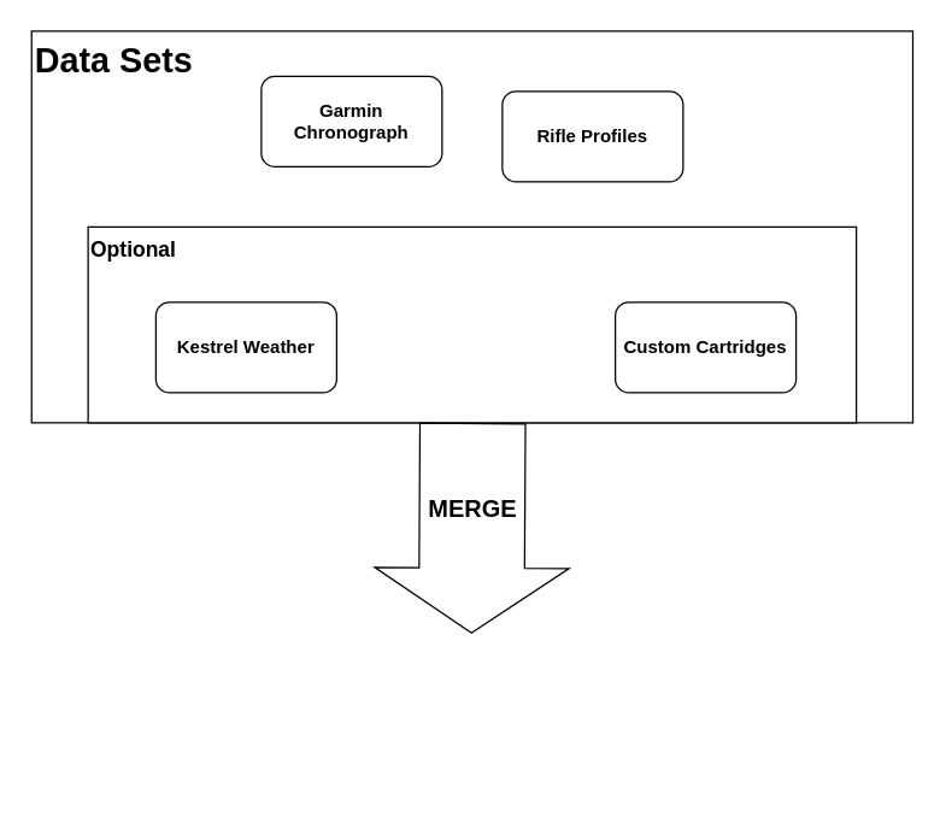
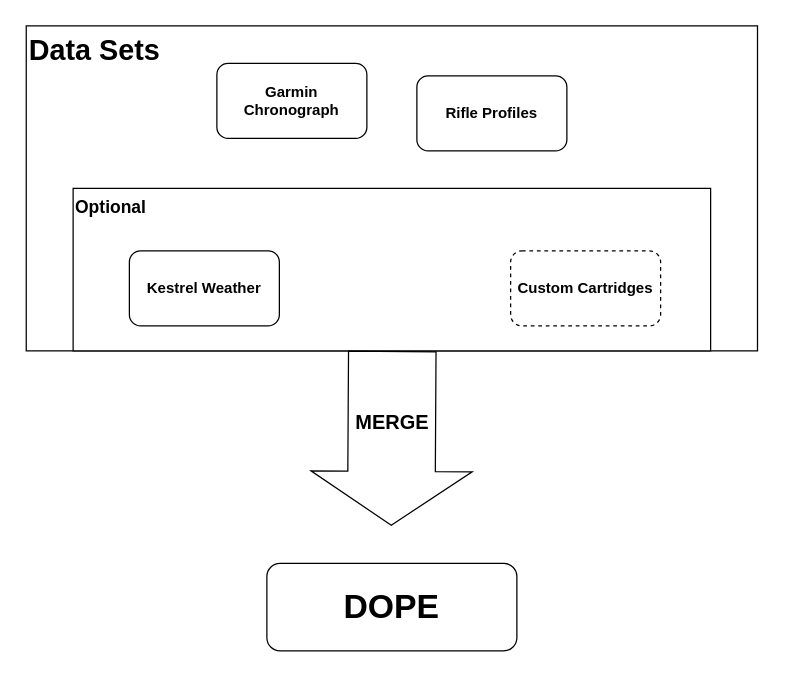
  <mxCell id="0" />
  <mxCell id="1" parent="0" />
  <mxCell id="2" value="&lt;b&gt;&lt;font style=&quot;font-size: 23px;&quot;&gt;Data Sets&lt;/font&gt;&lt;/b&gt;" style="rounded=0;whiteSpace=wrap;html=1;align=left;verticalAlign=top;" parent="1" vertex="1"><mxGeometry x="20.5" y="20" width="585" height="260" as="geometry" /></mxCell>
  <mxCell id="3" value="&lt;b&gt;&lt;font style=&quot;font-size: 14px;&quot;&gt;Optional&lt;/font&gt;&lt;/b&gt;" style="rounded=0;whiteSpace=wrap;html=1;align=left;verticalAlign=top;" parent="1" vertex="1"><mxGeometry x="58" y="150" width="510" height="130" as="geometry" /></mxCell>
  <mxCell id="4" value="&lt;div&gt;Rifle Profiles&lt;br&gt;&lt;/div&gt;" style="rounded=1;whiteSpace=wrap;html=1;fontStyle=1" parent="1" vertex="1"><mxGeometry x="333" y="60" width="120" height="60" as="geometry" /></mxCell>
  <mxCell id="5" value="&lt;div&gt;Garmin Chronograph&lt;/div&gt;" style="rounded=1;whiteSpace=wrap;html=1;fontStyle=1" parent="1" vertex="1"><mxGeometry x="173" y="50" width="120" height="60" as="geometry" /></mxCell>
  <mxCell id="6" value="&lt;div&gt;Kestrel Weather&lt;/div&gt;" style="rounded=1;whiteSpace=wrap;html=1;fontStyle=1" parent="1" vertex="1"><mxGeometry x="103" y="200" width="120" height="60" as="geometry" /></mxCell>
- <mxCell id="7" value="&lt;div&gt;Custom Cartridges&lt;/div&gt;" style="rounded=1;whiteSpace=wrap;html=1;fontStyle=1" parent="1" vertex="1"><mxGeometry x="408" y="200" width="120" height="60" as="geometry" /></mxCell>
+ <mxCell id="7" value="&lt;div&gt;Custom Cartridges&lt;/div&gt;" style="rounded=1;whiteSpace=wrap;html=1;fontStyle=1;dashed=1;" parent="1" vertex="1"><mxGeometry x="408" y="200" width="120" height="60" as="geometry" /></mxCell>
  <mxCell id="8" value="" style="shape=flexArrow;endArrow=classic;html=1;rounded=0;endWidth=58;endSize=14.06;width=70;fontStyle=1" edge="1" parent="1"><mxGeometry width="50" height="50" relative="1" as="geometry"><mxPoint x="313.32" y="280" as="sourcePoint" /><mxPoint x="312.5" y="420" as="targetPoint" /></mxGeometry></mxCell>
  <mxCell id="9" value="&lt;b&gt;&lt;font style=&quot;font-size: 16px;&quot;&gt;MERGE&lt;/font&gt;&lt;/b&gt;" style="edgeLabel;html=1;align=center;verticalAlign=middle;resizable=0;points=[];" vertex="1" connectable="0" parent="8"><mxGeometry x="-0.188" y="-4" relative="1" as="geometry"><mxPoint x="4" as="offset" /></mxGeometry></mxCell>
+ <mxCell id="10" value="&lt;b&gt;&lt;font style=&quot;font-size: 27px;&quot;&gt;DOPE&lt;/font&gt;&lt;/b&gt;" style="rounded=1;whiteSpace=wrap;html=1;" vertex="1" parent="1"><mxGeometry x="213" y="450" width="200" height="70" as="geometry" /></mxCell>
